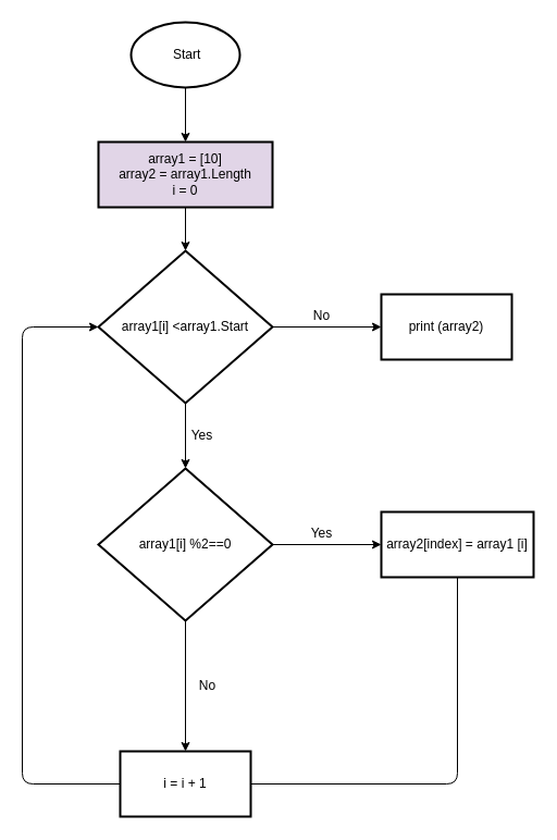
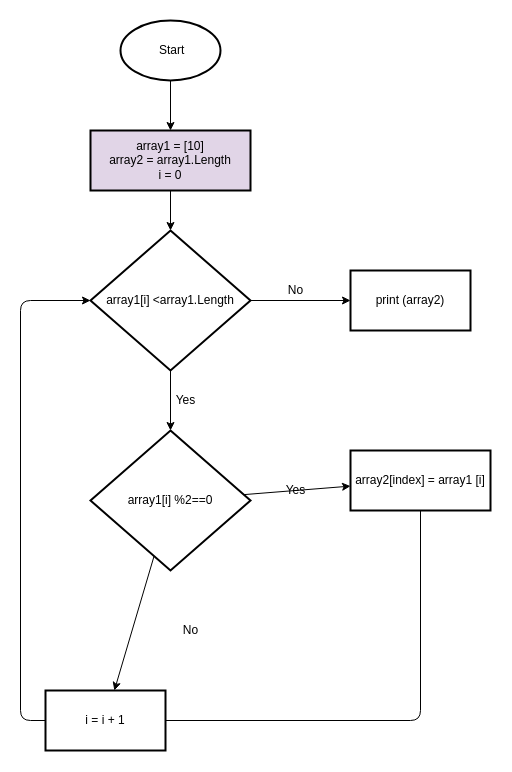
  <mxCell id="0" />
  <mxCell id="1" parent="0" />
  <mxCell id="2" value="" style="edgeStyle=none;html=1;" edge="1" parent="1" source="3" target="5"><mxGeometry relative="1" as="geometry" /></mxCell>
  <mxCell id="3" value="&amp;nbsp;Start" style="strokeWidth=2;html=1;shape=mxgraph.flowchart.start_1;whiteSpace=wrap;" parent="1" vertex="1"><mxGeometry x="120" y="20" width="100" height="60" as="geometry" /></mxCell>
  <mxCell id="4" value="" style="edgeStyle=none;html=1;" edge="1" parent="1" source="5" target="8"><mxGeometry relative="1" as="geometry" /></mxCell>
  <mxCell id="5" value="array1 = [10]&lt;br&gt;array2 = array1.Length&lt;br&gt;i = 0" style="whiteSpace=wrap;html=1;strokeWidth=2;fillColor=#e1d5e7;" vertex="1" parent="1"><mxGeometry x="90" y="130" width="160" height="60" as="geometry" /></mxCell>
  <mxCell id="6" value="" style="edgeStyle=none;html=1;" edge="1" parent="1" source="8" target="9"><mxGeometry relative="1" as="geometry" /></mxCell>
  <mxCell id="7" value="" style="edgeStyle=none;html=1;entryX=0.5;entryY=0;entryDx=0;entryDy=0;" edge="1" parent="1" source="8" target="14"><mxGeometry relative="1" as="geometry"><mxPoint x="325.294" y="460" as="targetPoint" /></mxGeometry></mxCell>
- <mxCell id="8" value="array1[i] &amp;lt;array1.Start" style="rhombus;whiteSpace=wrap;html=1;strokeWidth=2;" vertex="1" parent="1"><mxGeometry x="90" y="230" width="160" height="140" as="geometry" /></mxCell>
+ <mxCell id="8" value="array1[i] &amp;lt;array1.Length" style="rhombus;whiteSpace=wrap;html=1;strokeWidth=2;" vertex="1" parent="1"><mxGeometry x="90" y="230" width="160" height="140" as="geometry" /></mxCell>
  <mxCell id="9" value="print (array2)" style="whiteSpace=wrap;html=1;strokeWidth=2;" vertex="1" parent="1"><mxGeometry x="350" y="270" width="120" height="60" as="geometry" /></mxCell>
  <mxCell id="10" value="No" style="text;html=1;align=center;verticalAlign=middle;resizable=0;points=[];autosize=1;strokeColor=none;" vertex="1" parent="1"><mxGeometry x="280" y="280" width="30" height="20" as="geometry" /></mxCell>
  <mxCell id="11" style="edgeStyle=none;html=1;exitX=0.5;exitY=0;exitDx=0;exitDy=0;" edge="1" parent="1" source="14"><mxGeometry relative="1" as="geometry"><mxPoint x="170" y="430" as="targetPoint" /></mxGeometry></mxCell>
  <mxCell id="12" value="" style="edgeStyle=none;html=1;" edge="1" parent="1" source="14" target="17"><mxGeometry relative="1" as="geometry" /></mxCell>
  <mxCell id="13" value="" style="edgeStyle=none;html=1;" edge="1" parent="1" source="14" target="20"><mxGeometry relative="1" as="geometry" /></mxCell>
  <mxCell id="14" value="array1[i] %2==0" style="rhombus;whiteSpace=wrap;html=1;strokeWidth=2;" vertex="1" parent="1"><mxGeometry x="90" y="430" width="160" height="140" as="geometry" /></mxCell>
  <mxCell id="15" value="Yes" style="text;html=1;align=center;verticalAlign=middle;resizable=0;points=[];autosize=1;strokeColor=none;" vertex="1" parent="1"><mxGeometry x="165" y="390" width="40" height="20" as="geometry" /></mxCell>
  <mxCell id="16" value="" style="edgeStyle=elbowEdgeStyle;html=1;entryX=1;entryY=0.5;entryDx=0;entryDy=0;endArrow=none;" edge="1" parent="1" source="17" target="20"><mxGeometry relative="1" as="geometry"><mxPoint x="420" y="610" as="targetPoint" /><Array as="points"><mxPoint x="420" y="640" /></Array></mxGeometry></mxCell>
- <mxCell id="17" value="array2[index] = array1 [i]" style="whiteSpace=wrap;html=1;strokeWidth=2;" vertex="1" parent="1"><mxGeometry x="350" y="470" width="140" height="60" as="geometry" /></mxCell>
+ <mxCell id="17" value="array2[index] = array1 [i]" style="whiteSpace=wrap;html=1;strokeWidth=2;" vertex="1" parent="1"><mxGeometry x="350" y="450" width="140" height="60" as="geometry" /></mxCell>
  <mxCell id="18" value="Yes" style="text;html=1;align=center;verticalAlign=middle;resizable=0;points=[];autosize=1;strokeColor=none;" vertex="1" parent="1"><mxGeometry x="275" y="480" width="40" height="20" as="geometry" /></mxCell>
  <mxCell id="19" value="" style="edgeStyle=elbowEdgeStyle;html=1;elbow=vertical;" edge="1" parent="1" source="20" target="8"><mxGeometry relative="1" as="geometry"><mxPoint x="30" y="290" as="targetPoint" /><Array as="points"><mxPoint y="720" x="20" /></Array></mxGeometry></mxCell>
- <mxCell id="20" value="i = i + 1" style="whiteSpace=wrap;html=1;strokeWidth=2;" vertex="1" parent="1"><mxGeometry x="110" y="690" width="120" height="60" as="geometry" /></mxCell>
+ <mxCell id="20" value="i = i + 1" style="whiteSpace=wrap;html=1;strokeWidth=2;" vertex="1" parent="1"><mxGeometry x="45" y="690" width="120" height="60" as="geometry" /></mxCell>
  <mxCell id="21" value="No" style="text;html=1;align=center;verticalAlign=middle;resizable=0;points=[];autosize=1;strokeColor=none;" vertex="1" parent="1"><mxGeometry x="175" y="620" width="30" height="20" as="geometry" /></mxCell>
